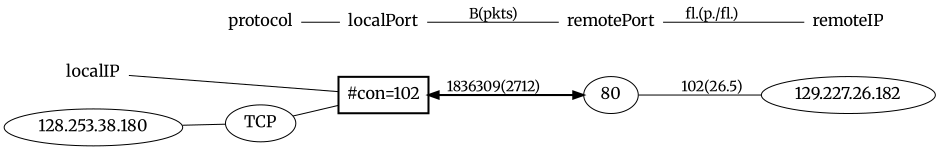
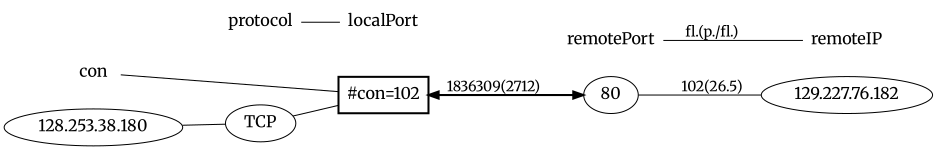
  graph {
    fontname=Merriweather
    rankdir=LR
    node [fontname=Merriweather fontsize=16 shape=plaintext]
    edge [fontname=Merriweather]
-   localIP
+   localIP [label=con]
    n2 [label="128.253.38.180" shape=ellipse]
    protocol
    n4 [label=TCP shape=ellipse]
    remoteIP
-   n6 [label="129.227.26.182" shape=ellipse]
+   n6 [label="129.227.76.182" shape=ellipse]
    localPort
    n8 [label="#con=102" shape=box style=bold]
    remotePort
    n10 [label=80 shape=ellipse]
    subgraph sub_1 {
      rank=same
      localIP
      n2
    }
    subgraph sub_2 {
      rank=same
      protocol
      n4
    }
    subgraph sub_3 {
      rank=same
      remoteIP
      n6
    }
    subgraph sub_4 {
      rank=same
      localPort
      n8
    }
    subgraph sub_5 {
      rank=same
      remotePort
      n10
    }
    localIP -- n8
    n2 -- n4
    protocol -- localPort
    n4 -- n8
-   localPort -- remotePort [label="B(pkts)"]
    n8 -- n10 [dir=both label="1836309(2712)" style=bold]
    remotePort -- remoteIP [label="fl.(p./fl.)"]
    n10 -- n6 [label="102(26.5)"]
  }
